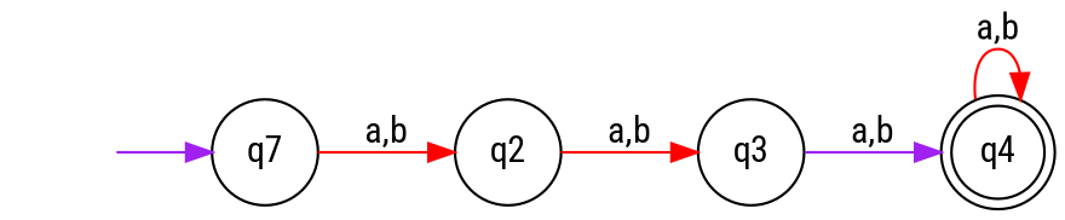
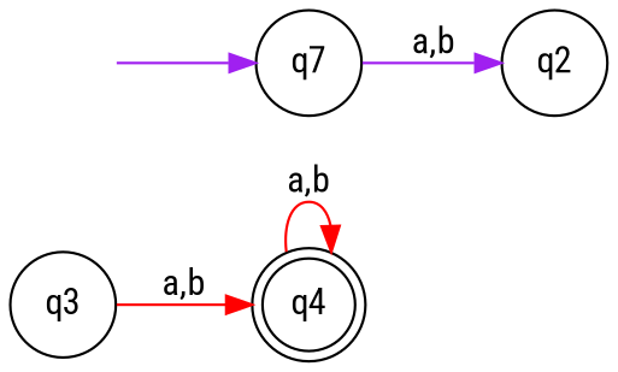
  digraph {
    fontname="Roboto Condensed"
    rankdir=LR
    node [fontname="Roboto Condensed" margin=0.1 shape=circle]
    edge [color=purple fontname="Roboto Condensed"]
    q4 [margin=0 shape=doublecircle]
    " " [color=white width=0]
    n3 [label=q7]
    q2
    q3
    q4 -> q4 [color=red label="a,b"]
    " " -> n3
-   n3 -> q2 [color=red label="a,b"]
-   q2 -> q3 [color=red label="a,b"]
-   q3 -> q4 [label="a,b"]
+   n3 -> q2 [label="a,b"]
+   q3 -> q4 [color=red label="a,b"]
  }
